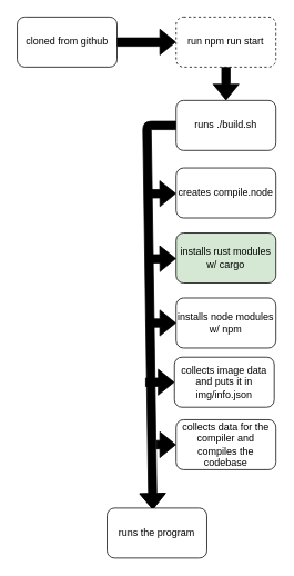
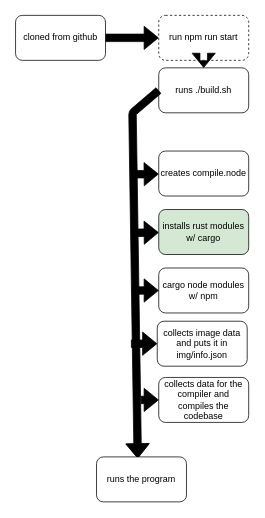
  <mxCell id="0" />
  <mxCell id="1" parent="0" />
  <mxCell id="2" value="cloned from github" style="rounded=1;whiteSpace=wrap;html=1;" vertex="1" parent="1"><mxGeometry x="20" y="20" width="120" height="60" as="geometry" /></mxCell>
  <mxCell id="3" value="" style="shape=flexArrow;endArrow=classic;html=1;fillColor=#000000;exitX=1;exitY=0.5;exitDx=0;exitDy=0;entryX=0;entryY=0.5;entryDx=0;entryDy=0;" edge="1" parent="1" source="2" target="4"><mxGeometry width="50" height="50" relative="1" as="geometry"><mxPoint x="397" y="191" as="sourcePoint" /><mxPoint x="204" y="55" as="targetPoint" /></mxGeometry></mxCell>
  <mxCell id="4" value="run npm run start" style="rounded=1;whiteSpace=wrap;html=1;dashed=1;" vertex="1" parent="1"><mxGeometry x="211" y="20" width="120" height="60" as="geometry" /></mxCell>
- <mxCell id="5" value="runs ./build.sh" style="rounded=1;whiteSpace=wrap;html=1;" vertex="1" parent="1"><mxGeometry x="211" y="120" width="120" height="60" as="geometry" /></mxCell>
+ <mxCell id="5" value="runs ./build.sh" style="rounded=1;whiteSpace=wrap;html=1;" vertex="1" parent="1"><mxGeometry x="211" y="90" width="120" height="60" as="geometry" /></mxCell>
  <mxCell id="6" value="" style="shape=flexArrow;endArrow=classic;html=1;fillColor=#000000;exitX=0.5;exitY=1;exitDx=0;exitDy=0;" edge="1" parent="1" source="4" target="5"><mxGeometry width="50" height="50" relative="1" as="geometry"><mxPoint x="389" y="119" as="sourcePoint" /><mxPoint x="399" y="50" as="targetPoint" /></mxGeometry></mxCell>
  <mxCell id="7" value="" style="shape=flexArrow;endArrow=classic;html=1;fillColor=#000000;exitX=0;exitY=0.5;exitDx=0;exitDy=0;" edge="1" parent="1" source="5"><mxGeometry width="50" height="50" relative="1" as="geometry"><mxPoint x="181" y="237" as="sourcePoint" /><mxPoint x="183" y="611" as="targetPoint" /><Array as="points"><mxPoint x="176" y="150" /></Array></mxGeometry></mxCell>
  <mxCell id="8" value="creates compile.node" style="rounded=1;whiteSpace=wrap;html=1;" vertex="1" parent="1"><mxGeometry x="211" y="201" width="120" height="60" as="geometry" /></mxCell>
  <mxCell id="9" value="" style="shape=flexArrow;endArrow=classic;html=1;fillColor=#000000;" edge="1" parent="1" target="8"><mxGeometry width="50" height="50" relative="1" as="geometry"><mxPoint x="179" y="232" as="sourcePoint" /><mxPoint x="134" y="236" as="targetPoint" /></mxGeometry></mxCell>
  <mxCell id="10" value="installs rust modules w/ cargo" style="rounded=1;whiteSpace=wrap;html=1;fillColor=#d5e8d4;" vertex="1" parent="1"><mxGeometry x="211" y="279" width="120" height="60" as="geometry" /></mxCell>
  <mxCell id="11" value="" style="shape=flexArrow;endArrow=classic;html=1;fillColor=#000000;" edge="1" parent="1" target="10"><mxGeometry width="50" height="50" relative="1" as="geometry"><mxPoint x="182" y="310" as="sourcePoint" /><mxPoint x="455" y="333" as="targetPoint" /></mxGeometry></mxCell>
- <mxCell id="12" value="installs node modules w/ npm&lt;br&gt;" style="rounded=1;whiteSpace=wrap;html=1;" vertex="1" parent="1"><mxGeometry x="211" y="357" width="120" height="60" as="geometry" /></mxCell>
+ <mxCell id="12" value="cargo node modules w/ npm&lt;br&gt;" style="rounded=1;whiteSpace=wrap;html=1;" vertex="1" parent="1"><mxGeometry x="211" y="357" width="120" height="60" as="geometry" /></mxCell>
  <mxCell id="13" value="" style="shape=flexArrow;endArrow=classic;html=1;fillColor=#000000;entryX=0;entryY=0.5;entryDx=0;entryDy=0;" edge="1" parent="1" target="12"><mxGeometry width="50" height="50" relative="1" as="geometry"><mxPoint x="175" y="387" as="sourcePoint" /><mxPoint x="313" y="429" as="targetPoint" /></mxGeometry></mxCell>
  <mxCell id="14" value="collects image data and puts it in img/info.json" style="rounded=1;whiteSpace=wrap;html=1;" vertex="1" parent="1"><mxGeometry x="209" y="428" width="120" height="60" as="geometry" /></mxCell>
  <mxCell id="15" value="" style="shape=flexArrow;endArrow=classic;html=1;fillColor=#000000;" edge="1" parent="1" target="14"><mxGeometry width="50" height="50" relative="1" as="geometry"><mxPoint x="174" y="458" as="sourcePoint" /><mxPoint x="237" y="410" as="targetPoint" /></mxGeometry></mxCell>
  <mxCell id="16" value="collects data for the compiler and compiles the codebase" style="rounded=1;whiteSpace=wrap;html=1;" vertex="1" parent="1"><mxGeometry x="211" y="503" width="120" height="60" as="geometry" /></mxCell>
  <mxCell id="17" value="" style="shape=flexArrow;endArrow=classic;html=1;fillColor=#000000;" edge="1" parent="1" target="16"><mxGeometry width="50" height="50" relative="1" as="geometry"><mxPoint x="187" y="533" as="sourcePoint" /><mxPoint x="219" y="529" as="targetPoint" /></mxGeometry></mxCell>
  <mxCell id="18" value="runs the program" style="rounded=1;whiteSpace=wrap;html=1;" vertex="1" parent="1"><mxGeometry x="128" y="609" width="120" height="60" as="geometry" /></mxCell>
